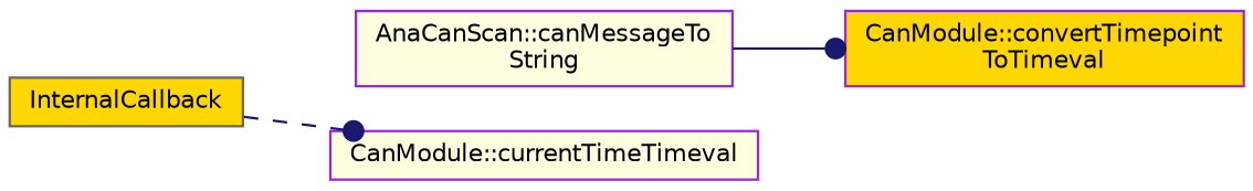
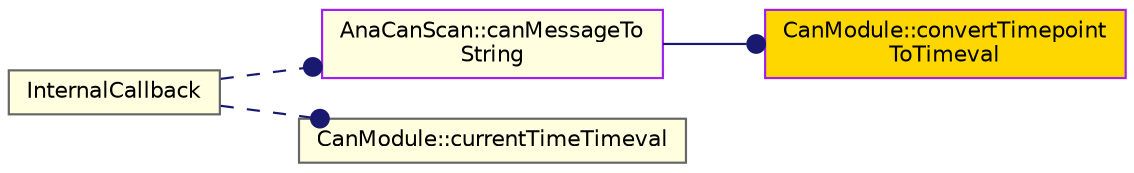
  digraph {
    rankdir=LR
    node [color=gray40 fillcolor=gold fontname=Helvetica fontsize=10 shape=record style=filled]
    edge [arrowhead=dot color=midnightblue fontname=Helvetica fontsize=10 labelfontname=Helvetica labelfontsize=10 style=dashed]
-   n1 [fontcolor=black height=0.2 label=InternalCallback width=0.4]
+   n1 [fillcolor=lightyellow fontcolor=black height=0.2 label=InternalCallback width=0.4]
    n2 [color=purple fillcolor=lightyellow height=0.2 label="AnaCanScan::canMessageTo\lString" width=0.4]
-   n3 [color=purple fillcolor=lightyellow height=0.2 label="CanModule::currentTimeTimeval" width=0.4]
+   n3 [fillcolor=lightyellow height=0.2 label="CanModule::currentTimeTimeval" width=0.4]
    n4 [color=purple height=0.2 label="CanModule::convertTimepoint\lToTimeval" width=0.4]
+   n1 -> n2
    n1 -> n3
    n2 -> n4 [style=solid]
  }
